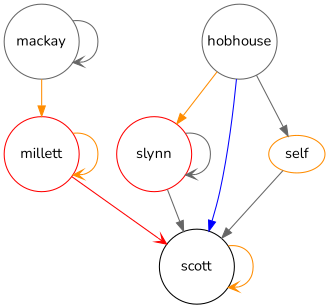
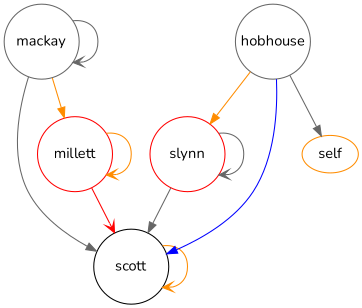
  digraph {
    fontname=Nunito
    node [color=red fillcolor=white fixedsize=true fontname=Nunito shape=circle style=filled]
    edge [arrowhead=normal color=gray40 fontname=Nunito penwidth=1]
    slynn [height=1 width=1]
    scott [color=black height=1 width=1]
    mackay [color=gray40 height=1 width=1]
    millett [height=1 width=1]
    hobhouse [color=gray40 height=1 width=1]
    self [color=darkorange fillcolor="" fixedsize="" shape="" style=""]
    slynn -> slynn [arrowhead=vee]
    slynn -> scott
    scott -> scott [arrowhead=vee color=darkorange]
-   self -> scott
+   mackay -> scott
    mackay -> mackay [arrowhead=vee]
    mackay -> millett [color=darkorange]
    millett -> scott [arrowhead=vee color=red]
    millett -> millett [arrowhead=vee color=darkorange]
    hobhouse -> slynn [color=darkorange]
    hobhouse -> scott [color=blue]
    hobhouse -> self
  }
